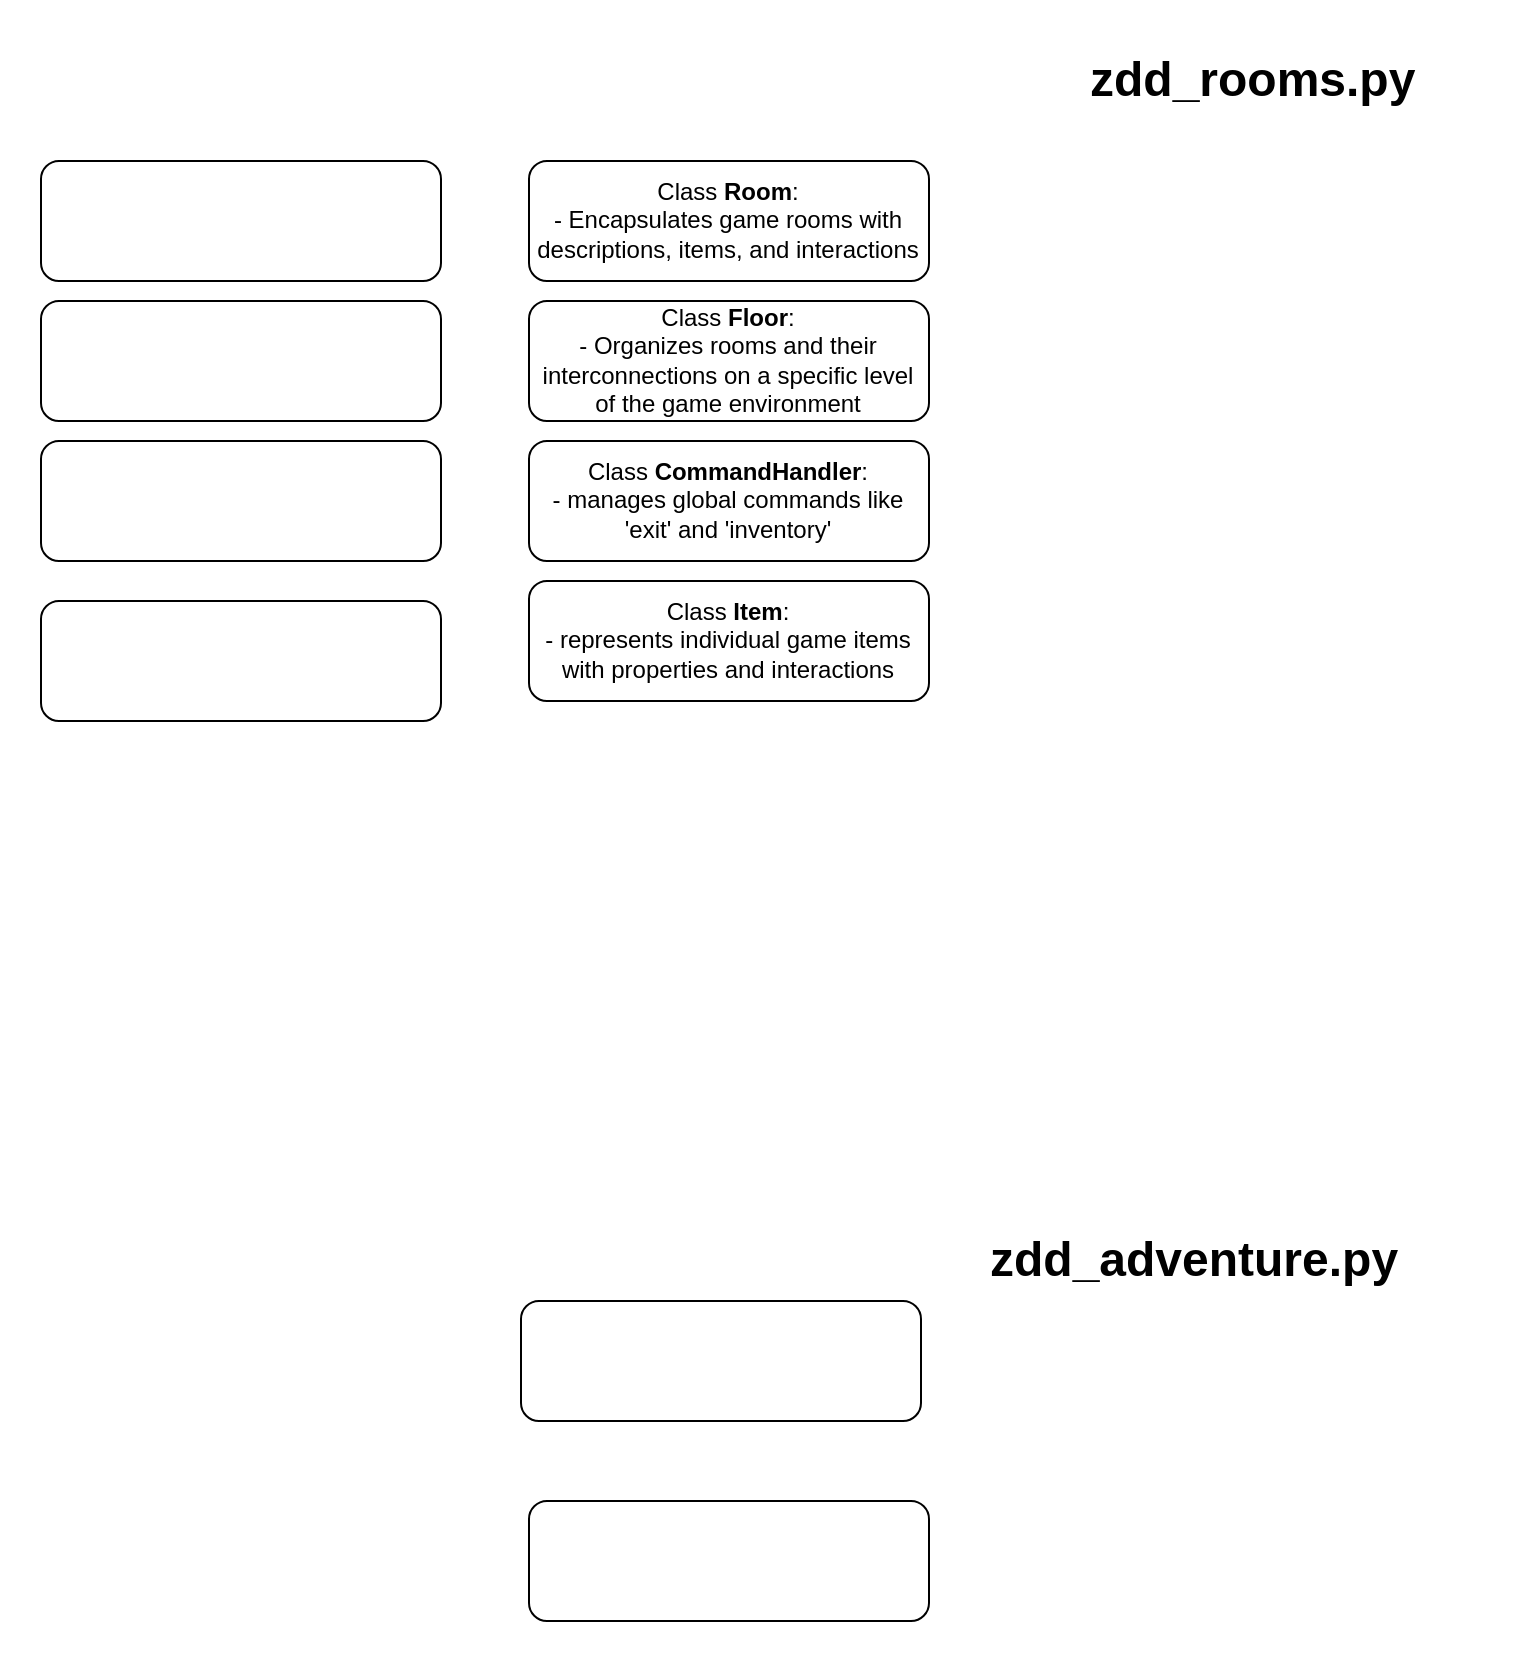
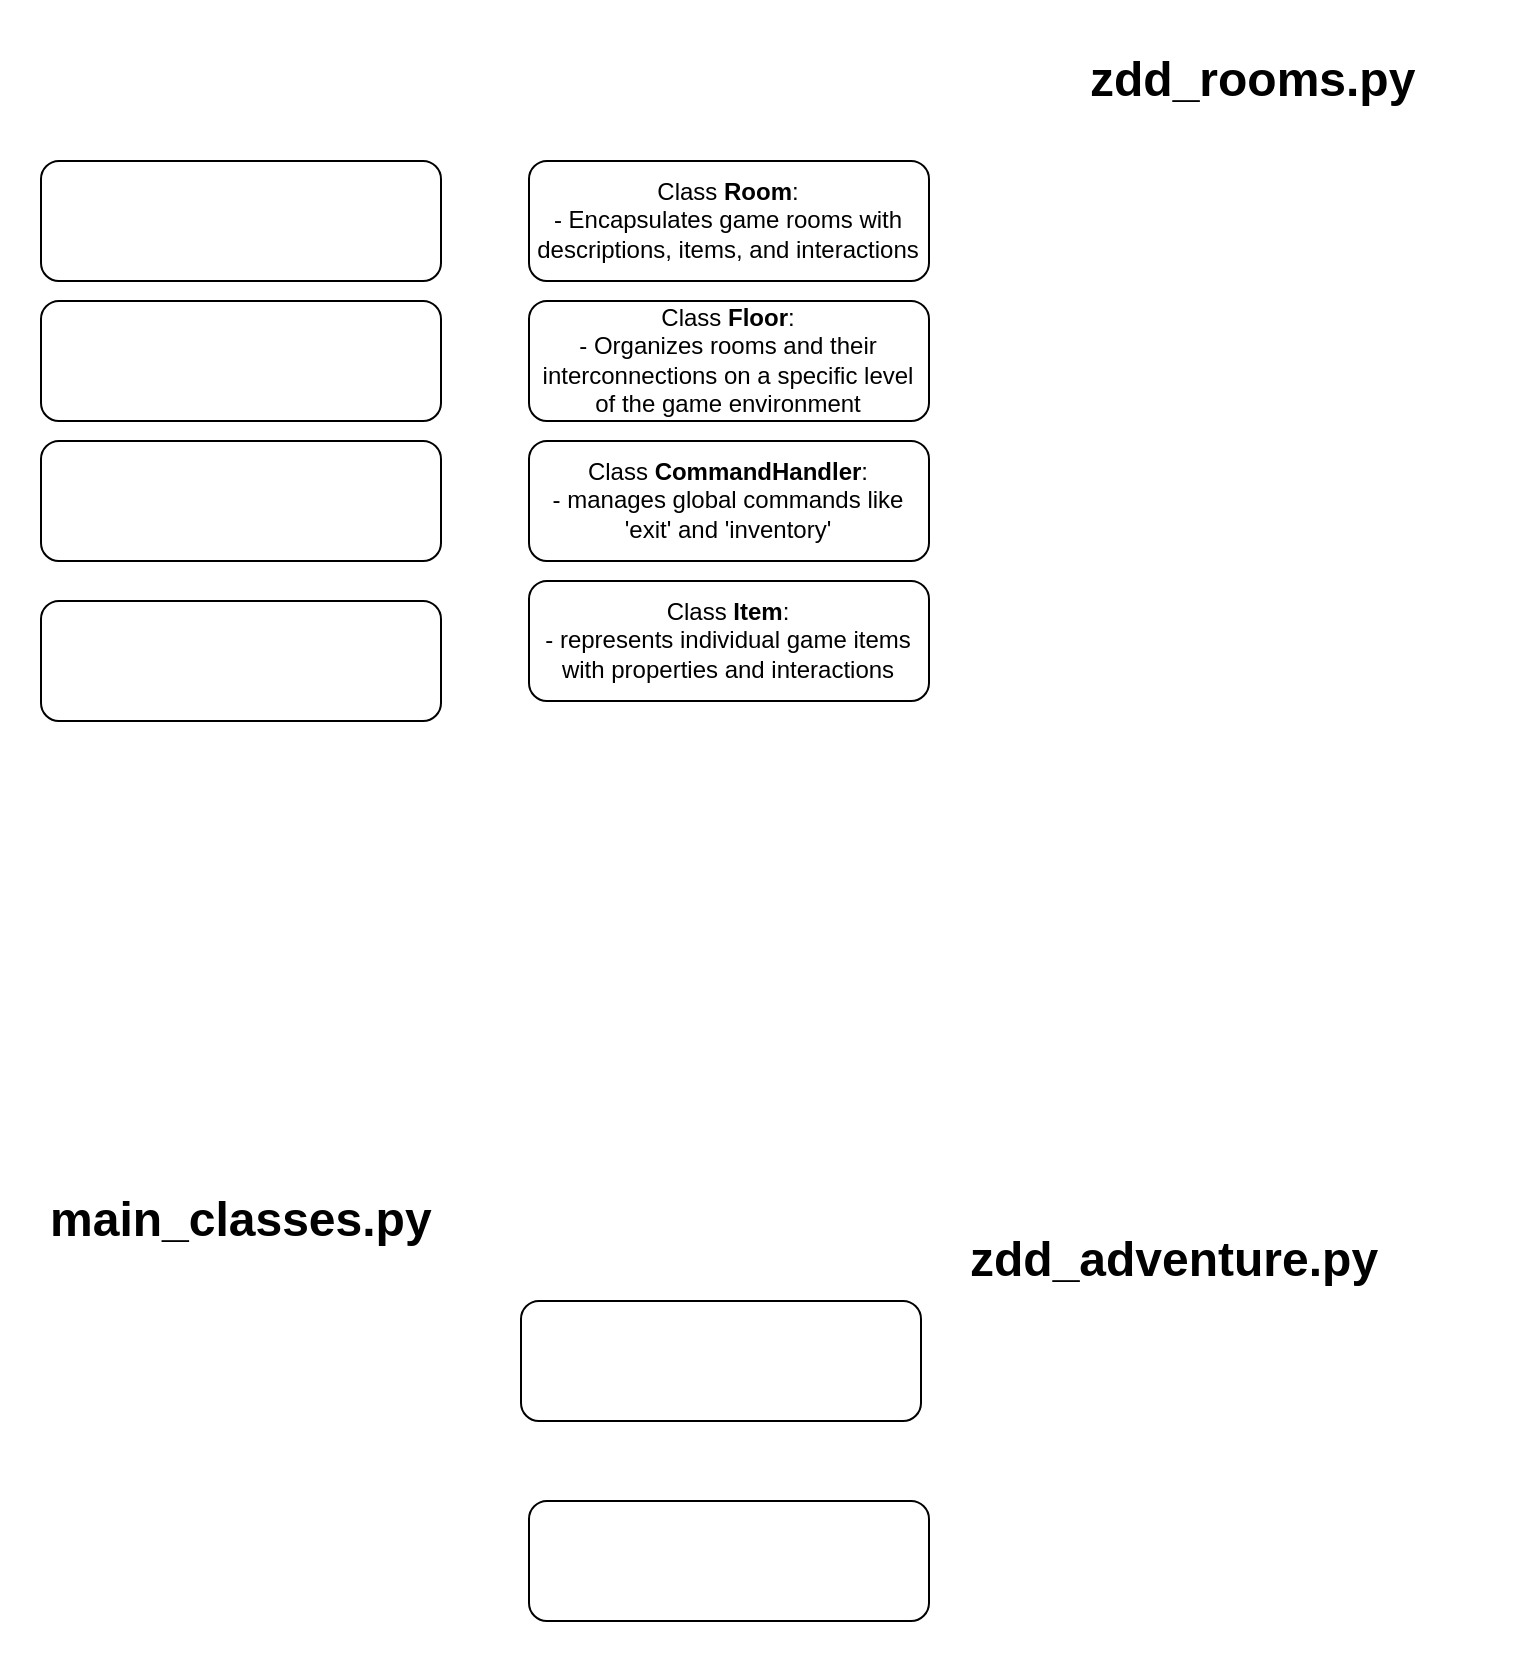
  <mxCell id="0" />
  <mxCell id="1" parent="0" />
  <mxCell id="2" value="Class &lt;b&gt;CommandHandler&lt;/b&gt;:&lt;br&gt;- manages&amp;nbsp;global commands like 'exit' and 'inventory'" style="rounded=1;whiteSpace=wrap;html=1;" vertex="1" parent="1"><mxGeometry x="264" y="220" width="200" height="60" as="geometry" /></mxCell>
- <mxCell id="4" value="&lt;h1&gt;zdd_adventure.py&lt;/h1&gt;" style="text;html=1;strokeColor=none;fillColor=none;spacing=5;spacingTop=-20;whiteSpace=wrap;overflow=hidden;rounded=0;" vertex="1" parent="1"><mxGeometry x="490" y="610" width="220" height="50" as="geometry" /></mxCell>
+ <mxCell id="3" value="&lt;h1&gt;main_classes.py&lt;/h1&gt;" style="text;html=1;strokeColor=none;fillColor=none;spacing=5;spacingTop=-20;whiteSpace=wrap;overflow=hidden;rounded=0;" vertex="1" parent="1"><mxGeometry x="20" y="590" width="200" height="50" as="geometry" /></mxCell>
+ <mxCell id="4" value="&lt;h1&gt;zdd_adventure.py&lt;/h1&gt;" style="text;html=1;strokeColor=none;fillColor=none;spacing=5;spacingTop=-20;whiteSpace=wrap;overflow=hidden;rounded=0;" vertex="1" parent="1"><mxGeometry x="480" y="610" width="220" height="50" as="geometry" /></mxCell>
  <mxCell id="5" value="&lt;h1&gt;zdd_rooms.py&lt;/h1&gt;" style="text;html=1;strokeColor=none;fillColor=none;spacing=5;spacingTop=-20;whiteSpace=wrap;overflow=hidden;rounded=0;" vertex="1" parent="1"><mxGeometry x="540" y="20" width="200" height="50" as="geometry" /></mxCell>
  <mxCell id="6" value="" style="rounded=1;whiteSpace=wrap;html=1;" vertex="1" parent="1"><mxGeometry x="20" y="80" width="200" height="60" as="geometry" /></mxCell>
  <mxCell id="7" value="" style="rounded=1;whiteSpace=wrap;html=1;" vertex="1" parent="1"><mxGeometry x="20" y="150" width="200" height="60" as="geometry" /></mxCell>
  <mxCell id="8" value="Class &lt;b&gt;Item&lt;/b&gt;:&lt;br&gt;- represents individual game items with properties and interactions" style="rounded=1;whiteSpace=wrap;html=1;" vertex="1" parent="1"><mxGeometry x="264" y="290" width="200" height="60" as="geometry" /></mxCell>
  <mxCell id="9" value="" style="rounded=1;whiteSpace=wrap;html=1;" vertex="1" parent="1"><mxGeometry x="264" y="750" width="200" height="60" as="geometry" /></mxCell>
  <mxCell id="10" value="" style="rounded=1;whiteSpace=wrap;html=1;" vertex="1" parent="1"><mxGeometry x="20" y="220" width="200" height="60" as="geometry" /></mxCell>
  <mxCell id="11" value="" style="rounded=1;whiteSpace=wrap;html=1;" vertex="1" parent="1"><mxGeometry x="20" y="300" width="200" height="60" as="geometry" /></mxCell>
  <mxCell id="12" value="" style="rounded=1;whiteSpace=wrap;html=1;" vertex="1" parent="1"><mxGeometry x="260" y="650" width="200" height="60" as="geometry" /></mxCell>
  <mxCell id="13" value="Class &lt;b&gt;Room&lt;/b&gt;:&lt;br&gt;-&amp;nbsp;Encapsulates game rooms with descriptions, items, and interactions" style="rounded=1;whiteSpace=wrap;html=1;" vertex="1" parent="1"><mxGeometry x="264" y="80" width="200" height="60" as="geometry" /></mxCell>
  <mxCell id="14" value="Class &lt;b&gt;Floor&lt;/b&gt;:&lt;br&gt;-&amp;nbsp;Organizes rooms and their interconnections on a specific level of the game environment" style="rounded=1;whiteSpace=wrap;html=1;" vertex="1" parent="1"><mxGeometry x="264" y="150" width="200" height="60" as="geometry" /></mxCell>
